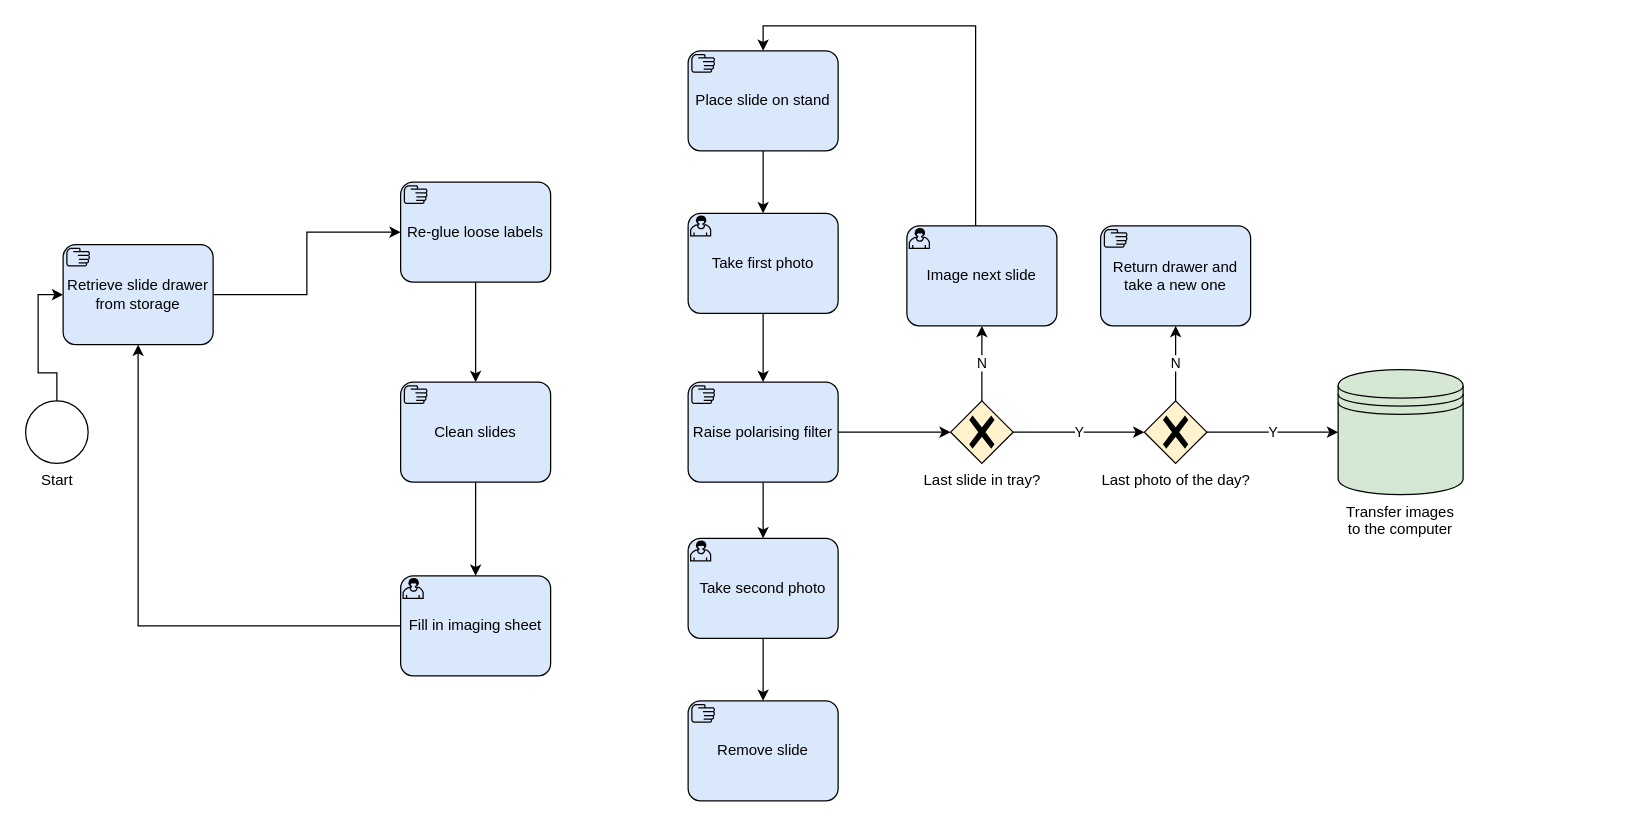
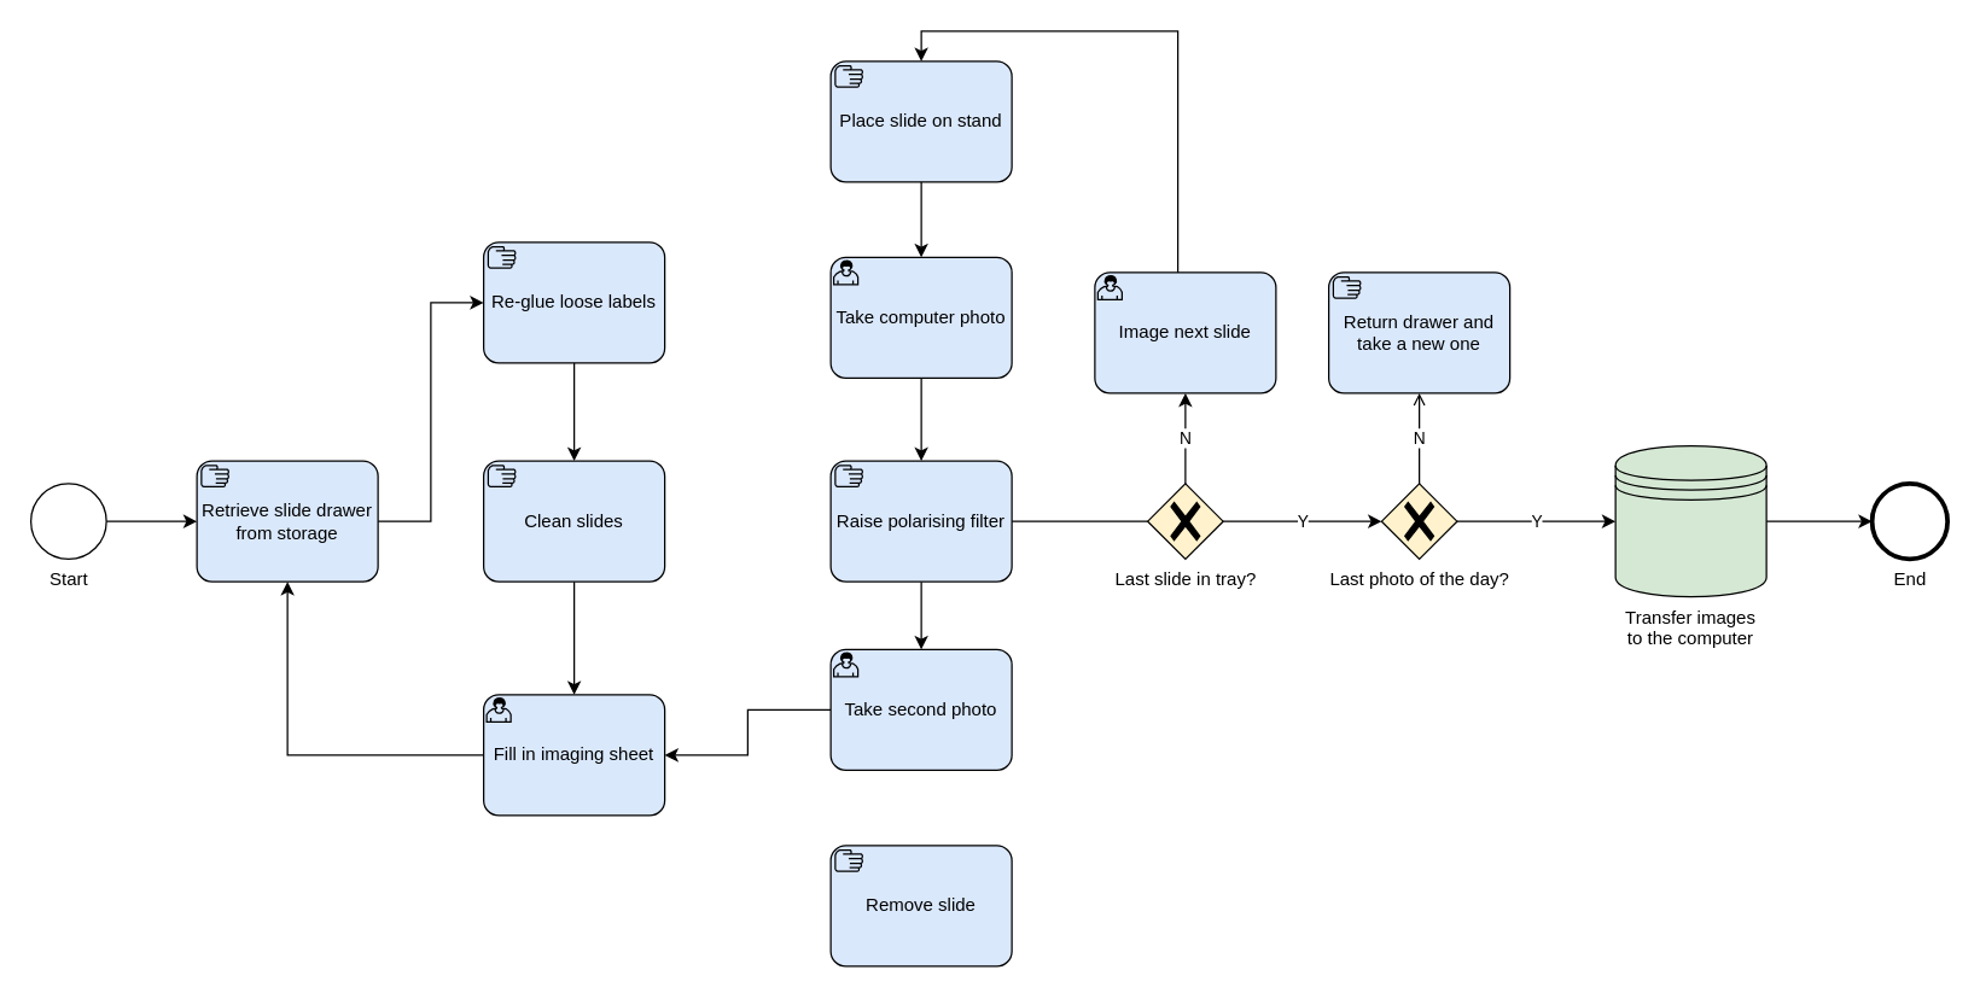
  <mxCell id="0" />
  <mxCell id="1" parent="0" />
  <mxCell id="2" style="edgeStyle=orthogonalEdgeStyle;rounded=0;orthogonalLoop=1;jettySize=auto;html=1;entryX=0;entryY=0.5;entryDx=0;entryDy=0;entryPerimeter=0;" edge="1" parent="1" source="3" target="6"><mxGeometry relative="1" as="geometry" /></mxCell>
  <mxCell id="3" value="Start" style="points=[[0.145,0.145,0],[0.5,0,0],[0.855,0.145,0],[1,0.5,0],[0.855,0.855,0],[0.5,1,0],[0.145,0.855,0],[0,0.5,0]];shape=mxgraph.bpmn.event;html=1;verticalLabelPosition=bottom;labelBackgroundColor=#ffffff;verticalAlign=top;align=center;perimeter=ellipsePerimeter;outlineConnect=0;aspect=fixed;outline=standard;symbol=general;" vertex="1" parent="1"><mxGeometry x="20" y="320" width="50" height="50" as="geometry" /></mxCell>
+ <mxCell id="4" value="End" style="points=[[0.145,0.145,0],[0.5,0,0],[0.855,0.145,0],[1,0.5,0],[0.855,0.855,0],[0.5,1,0],[0.145,0.855,0],[0,0.5,0]];shape=mxgraph.bpmn.event;html=1;verticalLabelPosition=bottom;labelBackgroundColor=#ffffff;verticalAlign=top;align=center;perimeter=ellipsePerimeter;outlineConnect=0;aspect=fixed;outline=end;symbol=terminate2;" vertex="1" parent="1"><mxGeometry x="1240" y="320" width="50" height="50" as="geometry" /></mxCell>
  <mxCell id="5" style="edgeStyle=orthogonalEdgeStyle;rounded=0;orthogonalLoop=1;jettySize=auto;html=1;entryX=0;entryY=0.5;entryDx=0;entryDy=0;entryPerimeter=0;" edge="1" parent="1" source="6" target="23"><mxGeometry relative="1" as="geometry" /></mxCell>
- <mxCell id="6" value="Retrieve slide drawer from storage" style="points=[[0.25,0,0],[0.5,0,0],[0.75,0,0],[1,0.25,0],[1,0.5,0],[1,0.75,0],[0.75,1,0],[0.5,1,0],[0.25,1,0],[0,0.75,0],[0,0.5,0],[0,0.25,0]];shape=mxgraph.bpmn.task;whiteSpace=wrap;rectStyle=rounded;size=10;taskMarker=manual;fillColor=#dae8fc;strokeColor=#000000;" vertex="1" parent="1"><mxGeometry x="50" y="195" width="120" height="80" as="geometry" /></mxCell>
+ <mxCell id="6" value="Retrieve slide drawer from storage" style="points=[[0.25,0,0],[0.5,0,0],[0.75,0,0],[1,0.25,0],[1,0.5,0],[1,0.75,0],[0.75,1,0],[0.5,1,0],[0.25,1,0],[0,0.75,0],[0,0.5,0],[0,0.25,0]];shape=mxgraph.bpmn.task;whiteSpace=wrap;rectStyle=rounded;size=10;taskMarker=manual;fillColor=#dae8fc;strokeColor=#000000;" vertex="1" parent="1"><mxGeometry x="130" y="305" width="120" height="80" as="geometry" /></mxCell>
  <mxCell id="7" style="edgeStyle=orthogonalEdgeStyle;rounded=0;orthogonalLoop=1;jettySize=auto;html=1;" edge="1" parent="1" source="8" target="6"><mxGeometry relative="1" as="geometry" /></mxCell>
  <mxCell id="8" value="Fill in imaging sheet" style="points=[[0.25,0,0],[0.5,0,0],[0.75,0,0],[1,0.25,0],[1,0.5,0],[1,0.75,0],[0.75,1,0],[0.5,1,0],[0.25,1,0],[0,0.75,0],[0,0.5,0],[0,0.25,0]];shape=mxgraph.bpmn.task;whiteSpace=wrap;rectStyle=rounded;size=10;taskMarker=user;strokeColor=#000000;fillColor=#dae8fc;" vertex="1" parent="1"><mxGeometry x="320" y="460" width="120" height="80" as="geometry" /></mxCell>
  <mxCell id="9" value="N" style="edgeStyle=orthogonalEdgeStyle;rounded=0;orthogonalLoop=1;jettySize=auto;html=1;" edge="1" parent="1" source="11" target="33"><mxGeometry relative="1" as="geometry" /></mxCell>
  <mxCell id="10" value="Y" style="edgeStyle=orthogonalEdgeStyle;rounded=0;orthogonalLoop=1;jettySize=auto;html=1;entryX=0;entryY=0.5;entryDx=0;entryDy=0;entryPerimeter=0;" edge="1" parent="1" source="11" target="14"><mxGeometry relative="1" as="geometry" /></mxCell>
  <mxCell id="11" value="Last slide in tray?" style="points=[[0.25,0.25,0],[0.5,0,0],[0.75,0.25,0],[1,0.5,0],[0.75,0.75,0],[0.5,1,0],[0.25,0.75,0],[0,0.5,0]];shape=mxgraph.bpmn.gateway2;html=1;verticalLabelPosition=bottom;labelBackgroundColor=#ffffff;verticalAlign=top;align=center;perimeter=rhombusPerimeter;outlineConnect=0;outline=none;symbol=none;gwType=exclusive;strokeColor=#000000;fillColor=#fff2cc;" vertex="1" parent="1"><mxGeometry x="760" y="320" width="50" height="50" as="geometry" /></mxCell>
- <mxCell id="12" value="N" style="edgeStyle=orthogonalEdgeStyle;rounded=0;orthogonalLoop=1;jettySize=auto;html=1;entryX=0.5;entryY=1;entryDx=0;entryDy=0;entryPerimeter=0;" edge="1" parent="1" source="14" target="24"><mxGeometry relative="1" as="geometry" /></mxCell>
+ <mxCell id="12" value="N" style="edgeStyle=orthogonalEdgeStyle;rounded=0;orthogonalLoop=1;jettySize=auto;html=1;entryX=0.5;entryY=1;entryDx=0;entryDy=0;entryPerimeter=0;endArrow=open;" edge="1" parent="1" source="14" target="24"><mxGeometry relative="1" as="geometry" /></mxCell>
  <mxCell id="13" value="Y" style="edgeStyle=orthogonalEdgeStyle;rounded=0;orthogonalLoop=1;jettySize=auto;html=1;entryX=0;entryY=0.5;entryDx=0;entryDy=0;" edge="1" parent="1" source="14" target="16"><mxGeometry relative="1" as="geometry" /></mxCell>
  <mxCell id="14" value="Last photo of the day?" style="points=[[0.25,0.25,0],[0.5,0,0],[0.75,0.25,0],[1,0.5,0],[0.75,0.75,0],[0.5,1,0],[0.25,0.75,0],[0,0.5,0]];shape=mxgraph.bpmn.gateway2;html=1;verticalLabelPosition=bottom;labelBackgroundColor=#ffffff;verticalAlign=top;align=center;perimeter=rhombusPerimeter;outlineConnect=0;outline=none;symbol=none;gwType=exclusive;strokeColor=#000000;fillColor=#fff2cc;" vertex="1" parent="1"><mxGeometry x="915" y="320" width="50" height="50" as="geometry" /></mxCell>
+ <mxCell id="15" style="edgeStyle=orthogonalEdgeStyle;rounded=0;orthogonalLoop=1;jettySize=auto;html=1;entryX=0;entryY=0.5;entryDx=0;entryDy=0;entryPerimeter=0;" edge="1" parent="1" source="16" target="4"><mxGeometry relative="1" as="geometry" /></mxCell>
  <mxCell id="16" value="Transfer images to the computer" style="shape=datastore;whiteSpace=wrap;html=1;labelPosition=center;verticalLabelPosition=bottom;align=center;verticalAlign=top;strokeColor=#000000;fillColor=#d5e8d4;" vertex="1" parent="1"><mxGeometry x="1070" y="295" width="100" height="100" as="geometry" /></mxCell>
  <mxCell id="17" style="edgeStyle=orthogonalEdgeStyle;rounded=0;orthogonalLoop=1;jettySize=auto;html=1;entryX=0.5;entryY=0;entryDx=0;entryDy=0;entryPerimeter=0;" edge="1" parent="1" source="19" target="31"><mxGeometry relative="1" as="geometry" /></mxCell>
- <mxCell id="18" style="edgeStyle=orthogonalEdgeStyle;rounded=0;orthogonalLoop=1;jettySize=auto;html=1;entryX=0;entryY=0.5;entryDx=0;entryDy=0;entryPerimeter=0;" edge="1" parent="1" source="19" target="11"><mxGeometry relative="1" as="geometry" /></mxCell>
+ <mxCell id="18" style="edgeStyle=orthogonalEdgeStyle;rounded=0;orthogonalLoop=1;jettySize=auto;html=1;entryX=0;entryY=0.5;entryDx=0;entryDy=0;entryPerimeter=0;endArrow=none;" edge="1" parent="1" source="19" target="11"><mxGeometry relative="1" as="geometry" /></mxCell>
  <mxCell id="19" value="Raise polarising filter" style="points=[[0.25,0,0],[0.5,0,0],[0.75,0,0],[1,0.25,0],[1,0.5,0],[1,0.75,0],[0.75,1,0],[0.5,1,0],[0.25,1,0],[0,0.75,0],[0,0.5,0],[0,0.25,0]];shape=mxgraph.bpmn.task;whiteSpace=wrap;rectStyle=rounded;size=10;taskMarker=manual;fillColor=#dae8fc;strokeColor=#000000;" vertex="1" parent="1"><mxGeometry x="550" y="305" width="120" height="80" as="geometry" /></mxCell>
  <mxCell id="20" style="edgeStyle=orthogonalEdgeStyle;rounded=0;orthogonalLoop=1;jettySize=auto;html=1;entryX=0.5;entryY=0;entryDx=0;entryDy=0;entryPerimeter=0;" edge="1" parent="1" source="21" target="8"><mxGeometry relative="1" as="geometry" /></mxCell>
  <mxCell id="21" value="Clean slides" style="points=[[0.25,0,0],[0.5,0,0],[0.75,0,0],[1,0.25,0],[1,0.5,0],[1,0.75,0],[0.75,1,0],[0.5,1,0],[0.25,1,0],[0,0.75,0],[0,0.5,0],[0,0.25,0]];shape=mxgraph.bpmn.task;whiteSpace=wrap;rectStyle=rounded;size=10;taskMarker=manual;fillColor=#dae8fc;strokeColor=#000000;" vertex="1" parent="1"><mxGeometry x="320" y="305" width="120" height="80" as="geometry" /></mxCell>
  <mxCell id="22" style="edgeStyle=orthogonalEdgeStyle;rounded=0;orthogonalLoop=1;jettySize=auto;html=1;entryX=0.5;entryY=0;entryDx=0;entryDy=0;entryPerimeter=0;" edge="1" parent="1" source="23" target="21"><mxGeometry relative="1" as="geometry"><mxPoint x="380" y="260" as="targetPoint" /></mxGeometry></mxCell>
- <mxCell id="23" value="Re-glue loose labels" style="points=[[0.25,0,0],[0.5,0,0],[0.75,0,0],[1,0.25,0],[1,0.5,0],[1,0.75,0],[0.75,1,0],[0.5,1,0],[0.25,1,0],[0,0.75,0],[0,0.5,0],[0,0.25,0]];shape=mxgraph.bpmn.task;whiteSpace=wrap;rectStyle=rounded;size=10;taskMarker=manual;fillColor=#dae8fc;strokeColor=#000000;" vertex="1" parent="1"><mxGeometry x="320" y="145" width="120" height="80" as="geometry" /></mxCell>
+ <mxCell id="23" value="Re-glue loose labels" style="points=[[0.25,0,0],[0.5,0,0],[0.75,0,0],[1,0.25,0],[1,0.5,0],[1,0.75,0],[0.75,1,0],[0.5,1,0],[0.25,1,0],[0,0.75,0],[0,0.5,0],[0,0.25,0]];shape=mxgraph.bpmn.task;whiteSpace=wrap;rectStyle=rounded;size=10;taskMarker=manual;fillColor=#dae8fc;strokeColor=#000000;" vertex="1" parent="1"><mxGeometry x="320" y="160" width="120" height="80" as="geometry" /></mxCell>
  <mxCell id="24" value="Return drawer and take a new one" style="points=[[0.25,0,0],[0.5,0,0],[0.75,0,0],[1,0.25,0],[1,0.5,0],[1,0.75,0],[0.75,1,0],[0.5,1,0],[0.25,1,0],[0,0.75,0],[0,0.5,0],[0,0.25,0]];shape=mxgraph.bpmn.task;whiteSpace=wrap;rectStyle=rounded;size=10;taskMarker=manual;fillColor=#dae8fc;strokeColor=#000000;" vertex="1" parent="1"><mxGeometry x="880" y="180" width="120" height="80" as="geometry" /></mxCell>
  <mxCell id="25" style="edgeStyle=orthogonalEdgeStyle;rounded=0;orthogonalLoop=1;jettySize=auto;html=1;entryX=0.5;entryY=0;entryDx=0;entryDy=0;entryPerimeter=0;" edge="1" parent="1" source="26" target="29"><mxGeometry relative="1" as="geometry" /></mxCell>
  <mxCell id="26" value="Place slide on stand" style="points=[[0.25,0,0],[0.5,0,0],[0.75,0,0],[1,0.25,0],[1,0.5,0],[1,0.75,0],[0.75,1,0],[0.5,1,0],[0.25,1,0],[0,0.75,0],[0,0.5,0],[0,0.25,0]];shape=mxgraph.bpmn.task;whiteSpace=wrap;rectStyle=rounded;size=10;taskMarker=manual;fillColor=#dae8fc;strokeColor=#000000;" vertex="1" parent="1"><mxGeometry x="550" y="40" width="120" height="80" as="geometry" /></mxCell>
  <mxCell id="27" value="Remove slide" style="points=[[0.25,0,0],[0.5,0,0],[0.75,0,0],[1,0.25,0],[1,0.5,0],[1,0.75,0],[0.75,1,0],[0.5,1,0],[0.25,1,0],[0,0.75,0],[0,0.5,0],[0,0.25,0]];shape=mxgraph.bpmn.task;whiteSpace=wrap;rectStyle=rounded;size=10;taskMarker=manual;fillColor=#dae8fc;strokeColor=#000000;" vertex="1" parent="1"><mxGeometry x="550" y="560" width="120" height="80" as="geometry" /></mxCell>
  <mxCell id="28" style="edgeStyle=orthogonalEdgeStyle;rounded=0;orthogonalLoop=1;jettySize=auto;html=1;entryX=0.5;entryY=0;entryDx=0;entryDy=0;entryPerimeter=0;" edge="1" parent="1" source="29" target="19"><mxGeometry relative="1" as="geometry" /></mxCell>
- <mxCell id="29" value="Take first photo" style="points=[[0.25,0,0],[0.5,0,0],[0.75,0,0],[1,0.25,0],[1,0.5,0],[1,0.75,0],[0.75,1,0],[0.5,1,0],[0.25,1,0],[0,0.75,0],[0,0.5,0],[0,0.25,0]];shape=mxgraph.bpmn.task;whiteSpace=wrap;rectStyle=rounded;size=10;taskMarker=user;strokeColor=#000000;fillColor=#dae8fc;" vertex="1" parent="1"><mxGeometry x="550" y="170" width="120" height="80" as="geometry" /></mxCell>
- <mxCell id="30" style="edgeStyle=orthogonalEdgeStyle;rounded=0;orthogonalLoop=1;jettySize=auto;html=1;entryX=0.5;entryY=0;entryDx=0;entryDy=0;entryPerimeter=0;" edge="1" parent="1" source="31" target="27"><mxGeometry relative="1" as="geometry" /></mxCell>
+ <mxCell id="29" value="Take computer photo" style="points=[[0.25,0,0],[0.5,0,0],[0.75,0,0],[1,0.25,0],[1,0.5,0],[1,0.75,0],[0.75,1,0],[0.5,1,0],[0.25,1,0],[0,0.75,0],[0,0.5,0],[0,0.25,0]];shape=mxgraph.bpmn.task;whiteSpace=wrap;rectStyle=rounded;size=10;taskMarker=user;strokeColor=#000000;fillColor=#dae8fc;" vertex="1" parent="1"><mxGeometry x="550" y="170" width="120" height="80" as="geometry" /></mxCell>
+ <mxCell id="30" style="edgeStyle=orthogonalEdgeStyle;rounded=0;orthogonalLoop=1;jettySize=auto;html=1;" edge="1" parent="1" source="31" target="8"><mxGeometry relative="1" as="geometry" /></mxCell>
  <mxCell id="31" value="Take second photo" style="points=[[0.25,0,0],[0.5,0,0],[0.75,0,0],[1,0.25,0],[1,0.5,0],[1,0.75,0],[0.75,1,0],[0.5,1,0],[0.25,1,0],[0,0.75,0],[0,0.5,0],[0,0.25,0]];shape=mxgraph.bpmn.task;whiteSpace=wrap;rectStyle=rounded;size=10;taskMarker=user;strokeColor=#000000;fillColor=#dae8fc;" vertex="1" parent="1"><mxGeometry x="550" y="430" width="120" height="80" as="geometry" /></mxCell>
  <mxCell id="32" style="edgeStyle=orthogonalEdgeStyle;rounded=0;orthogonalLoop=1;jettySize=auto;html=1;entryX=0.5;entryY=0;entryDx=0;entryDy=0;entryPerimeter=0;" edge="1" parent="1" source="33" target="26"><mxGeometry relative="1" as="geometry"><Array as="points"><mxPoint x="780" y="20" /><mxPoint x="610" y="20" /></Array></mxGeometry></mxCell>
  <mxCell id="33" value="Image next slide" style="points=[[0.25,0,0],[0.5,0,0],[0.75,0,0],[1,0.25,0],[1,0.5,0],[1,0.75,0],[0.75,1,0],[0.5,1,0],[0.25,1,0],[0,0.75,0],[0,0.5,0],[0,0.25,0]];shape=mxgraph.bpmn.task;whiteSpace=wrap;rectStyle=rounded;size=10;taskMarker=user;strokeColor=#000000;fillColor=#dae8fc;" vertex="1" parent="1"><mxGeometry x="725" y="180" width="120" height="80" as="geometry" /></mxCell>
